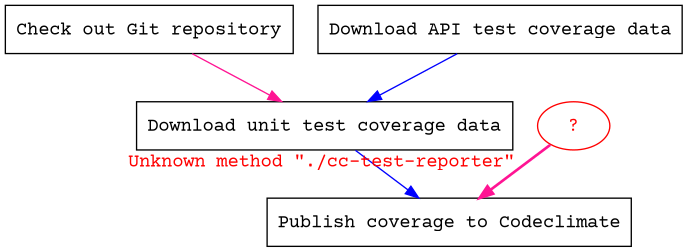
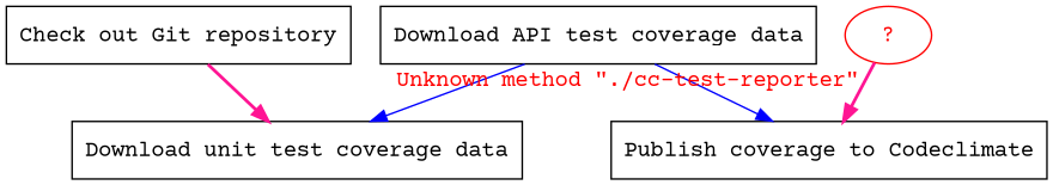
  digraph {
    fontname="Courier Prime"
    node [fontname="Courier Prime" shape=rect]
    edge [color=deeppink fontname="Courier Prime" style=bold]
    "Check out Git repository"
    "Download unit test coverage data"
    "Download API test coverage data"
    "Publish coverage to Codeclimate"
    "?" [color=red fontcolor=red shape=ellipse]
-   "Check out Git repository" -> "Download unit test coverage data" [style=solid]
+   "Check out Git repository" -> "Download unit test coverage data"
    "Download API test coverage data" -> "Download unit test coverage data" [color=blue style=solid]
-   "Download unit test coverage data" -> "Publish coverage to Codeclimate" [color=blue style=solid]
+   "Download API test coverage data" -> "Publish coverage to Codeclimate" [color=blue style=solid]
    "?" -> "Publish coverage to Codeclimate" [fontcolor=red xlabel="Unknown method \"./cc-test-reporter\""]
  }
